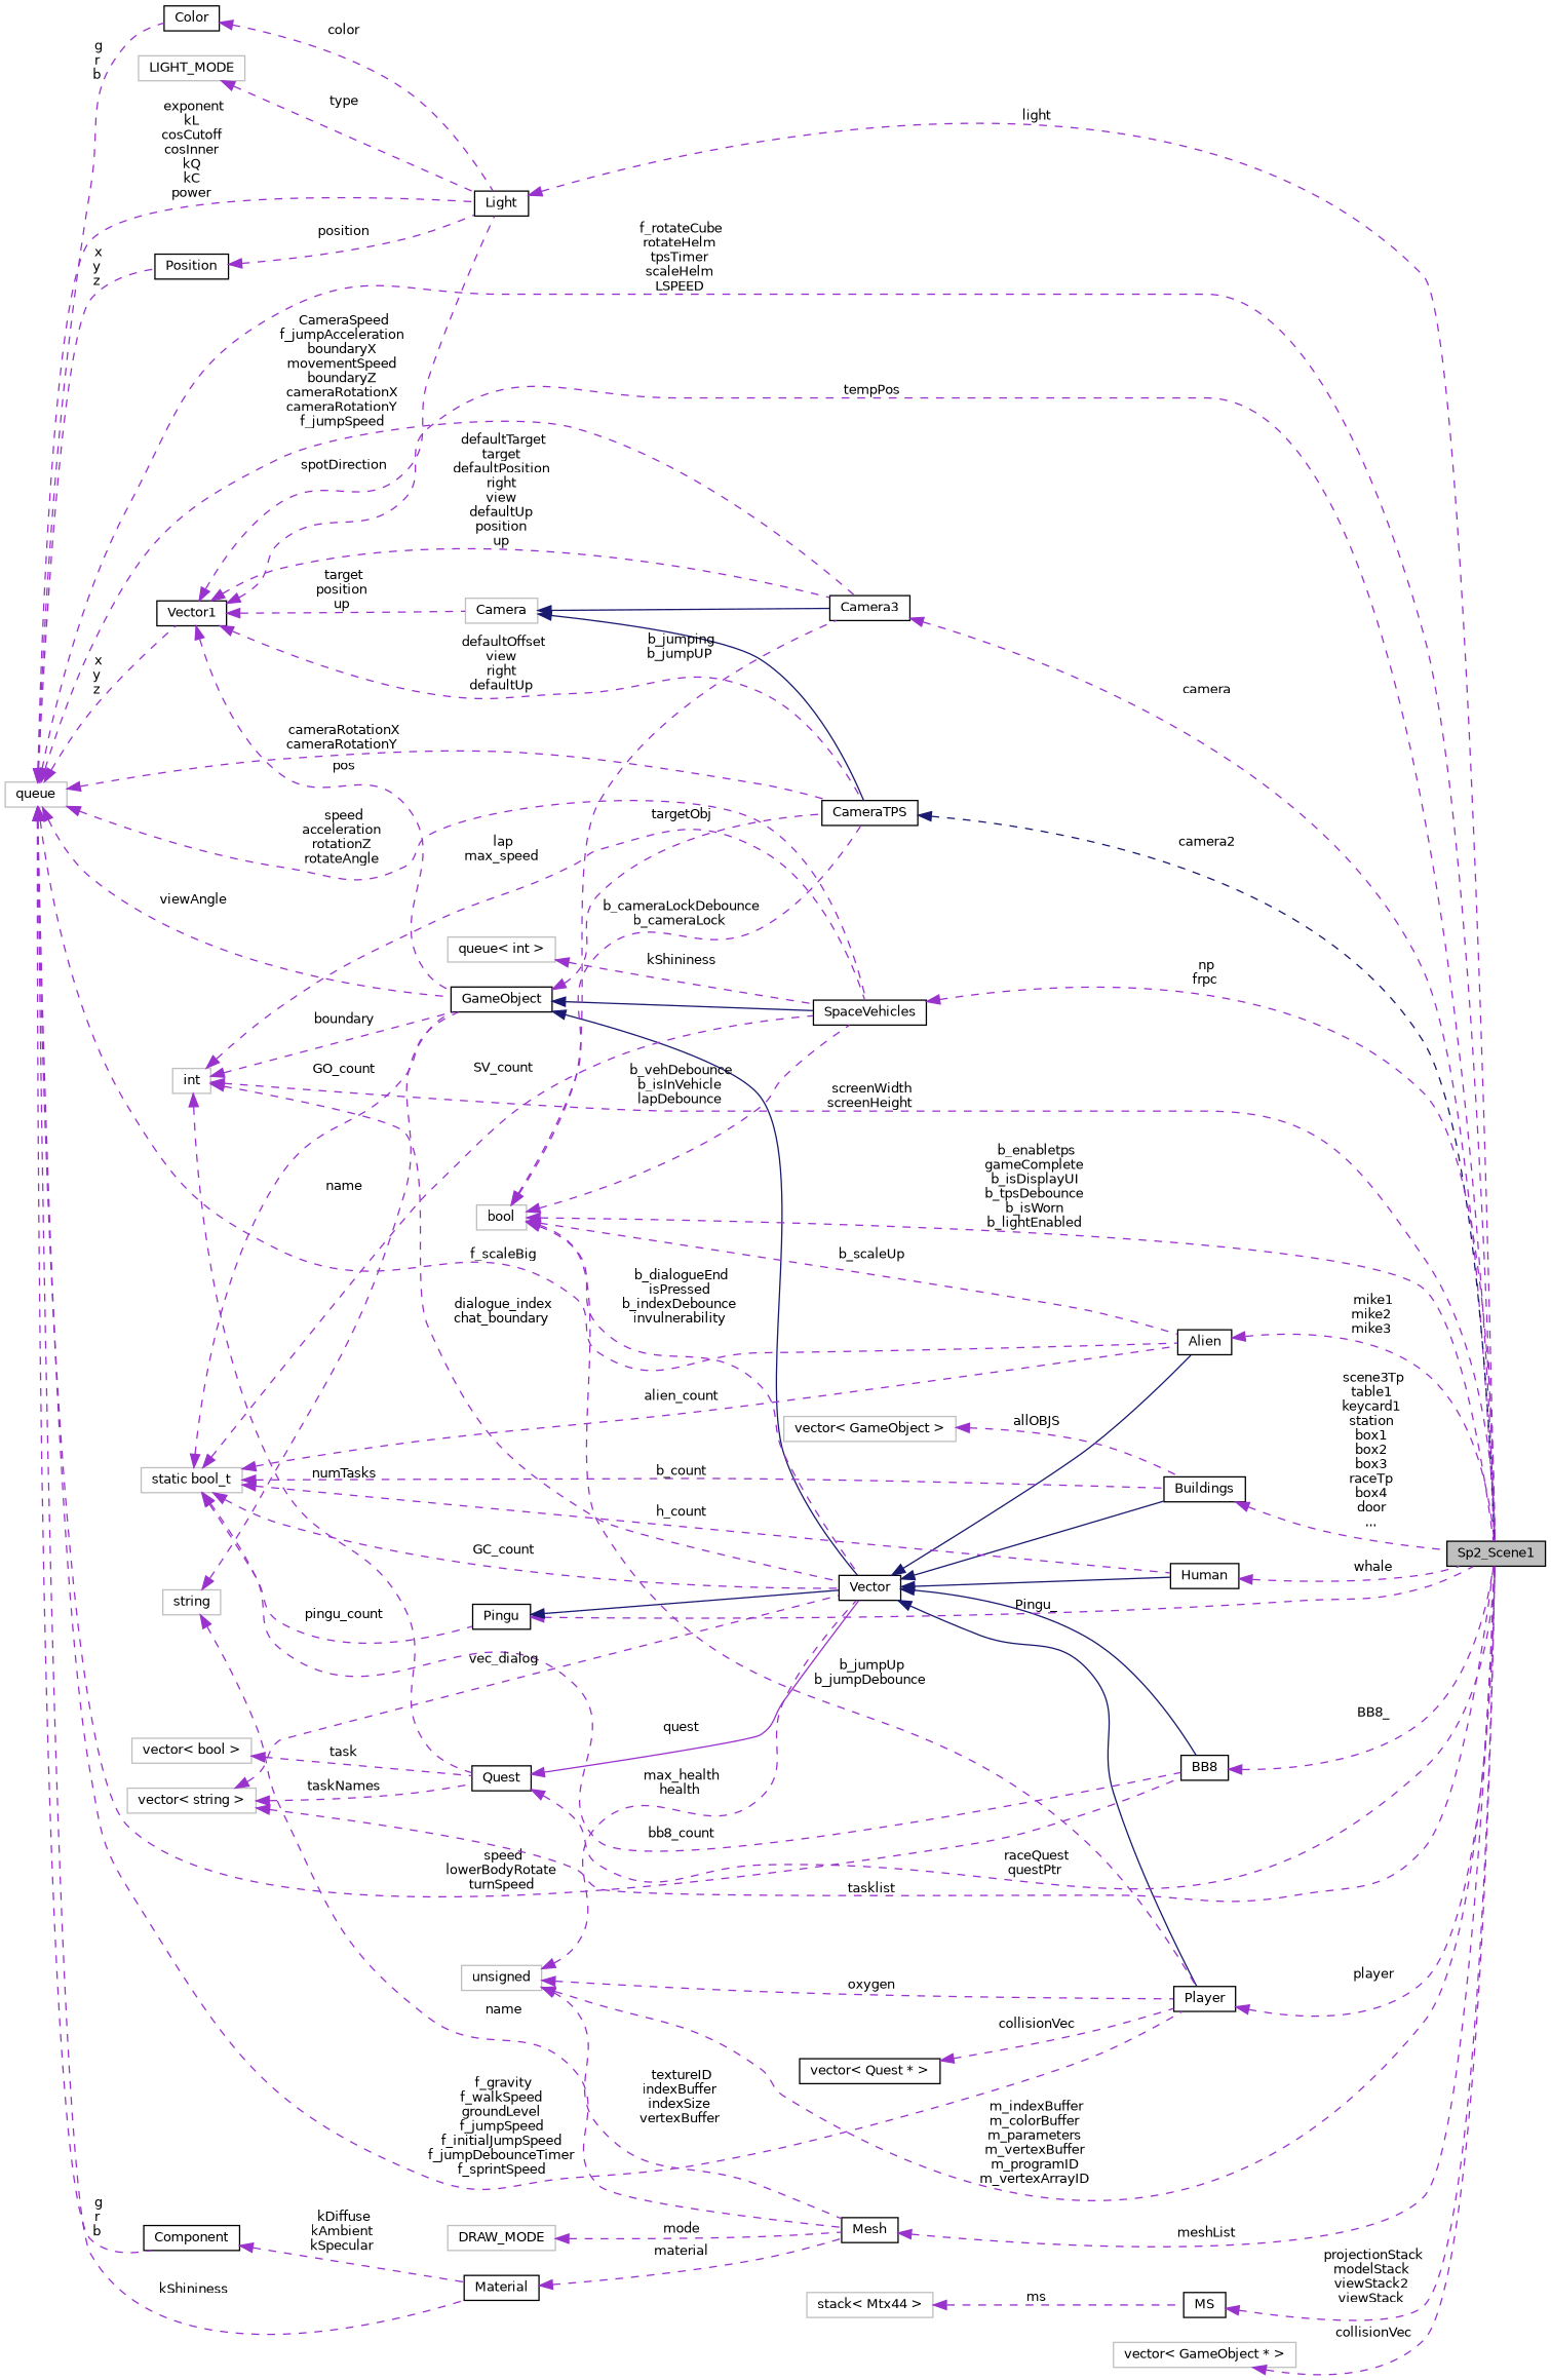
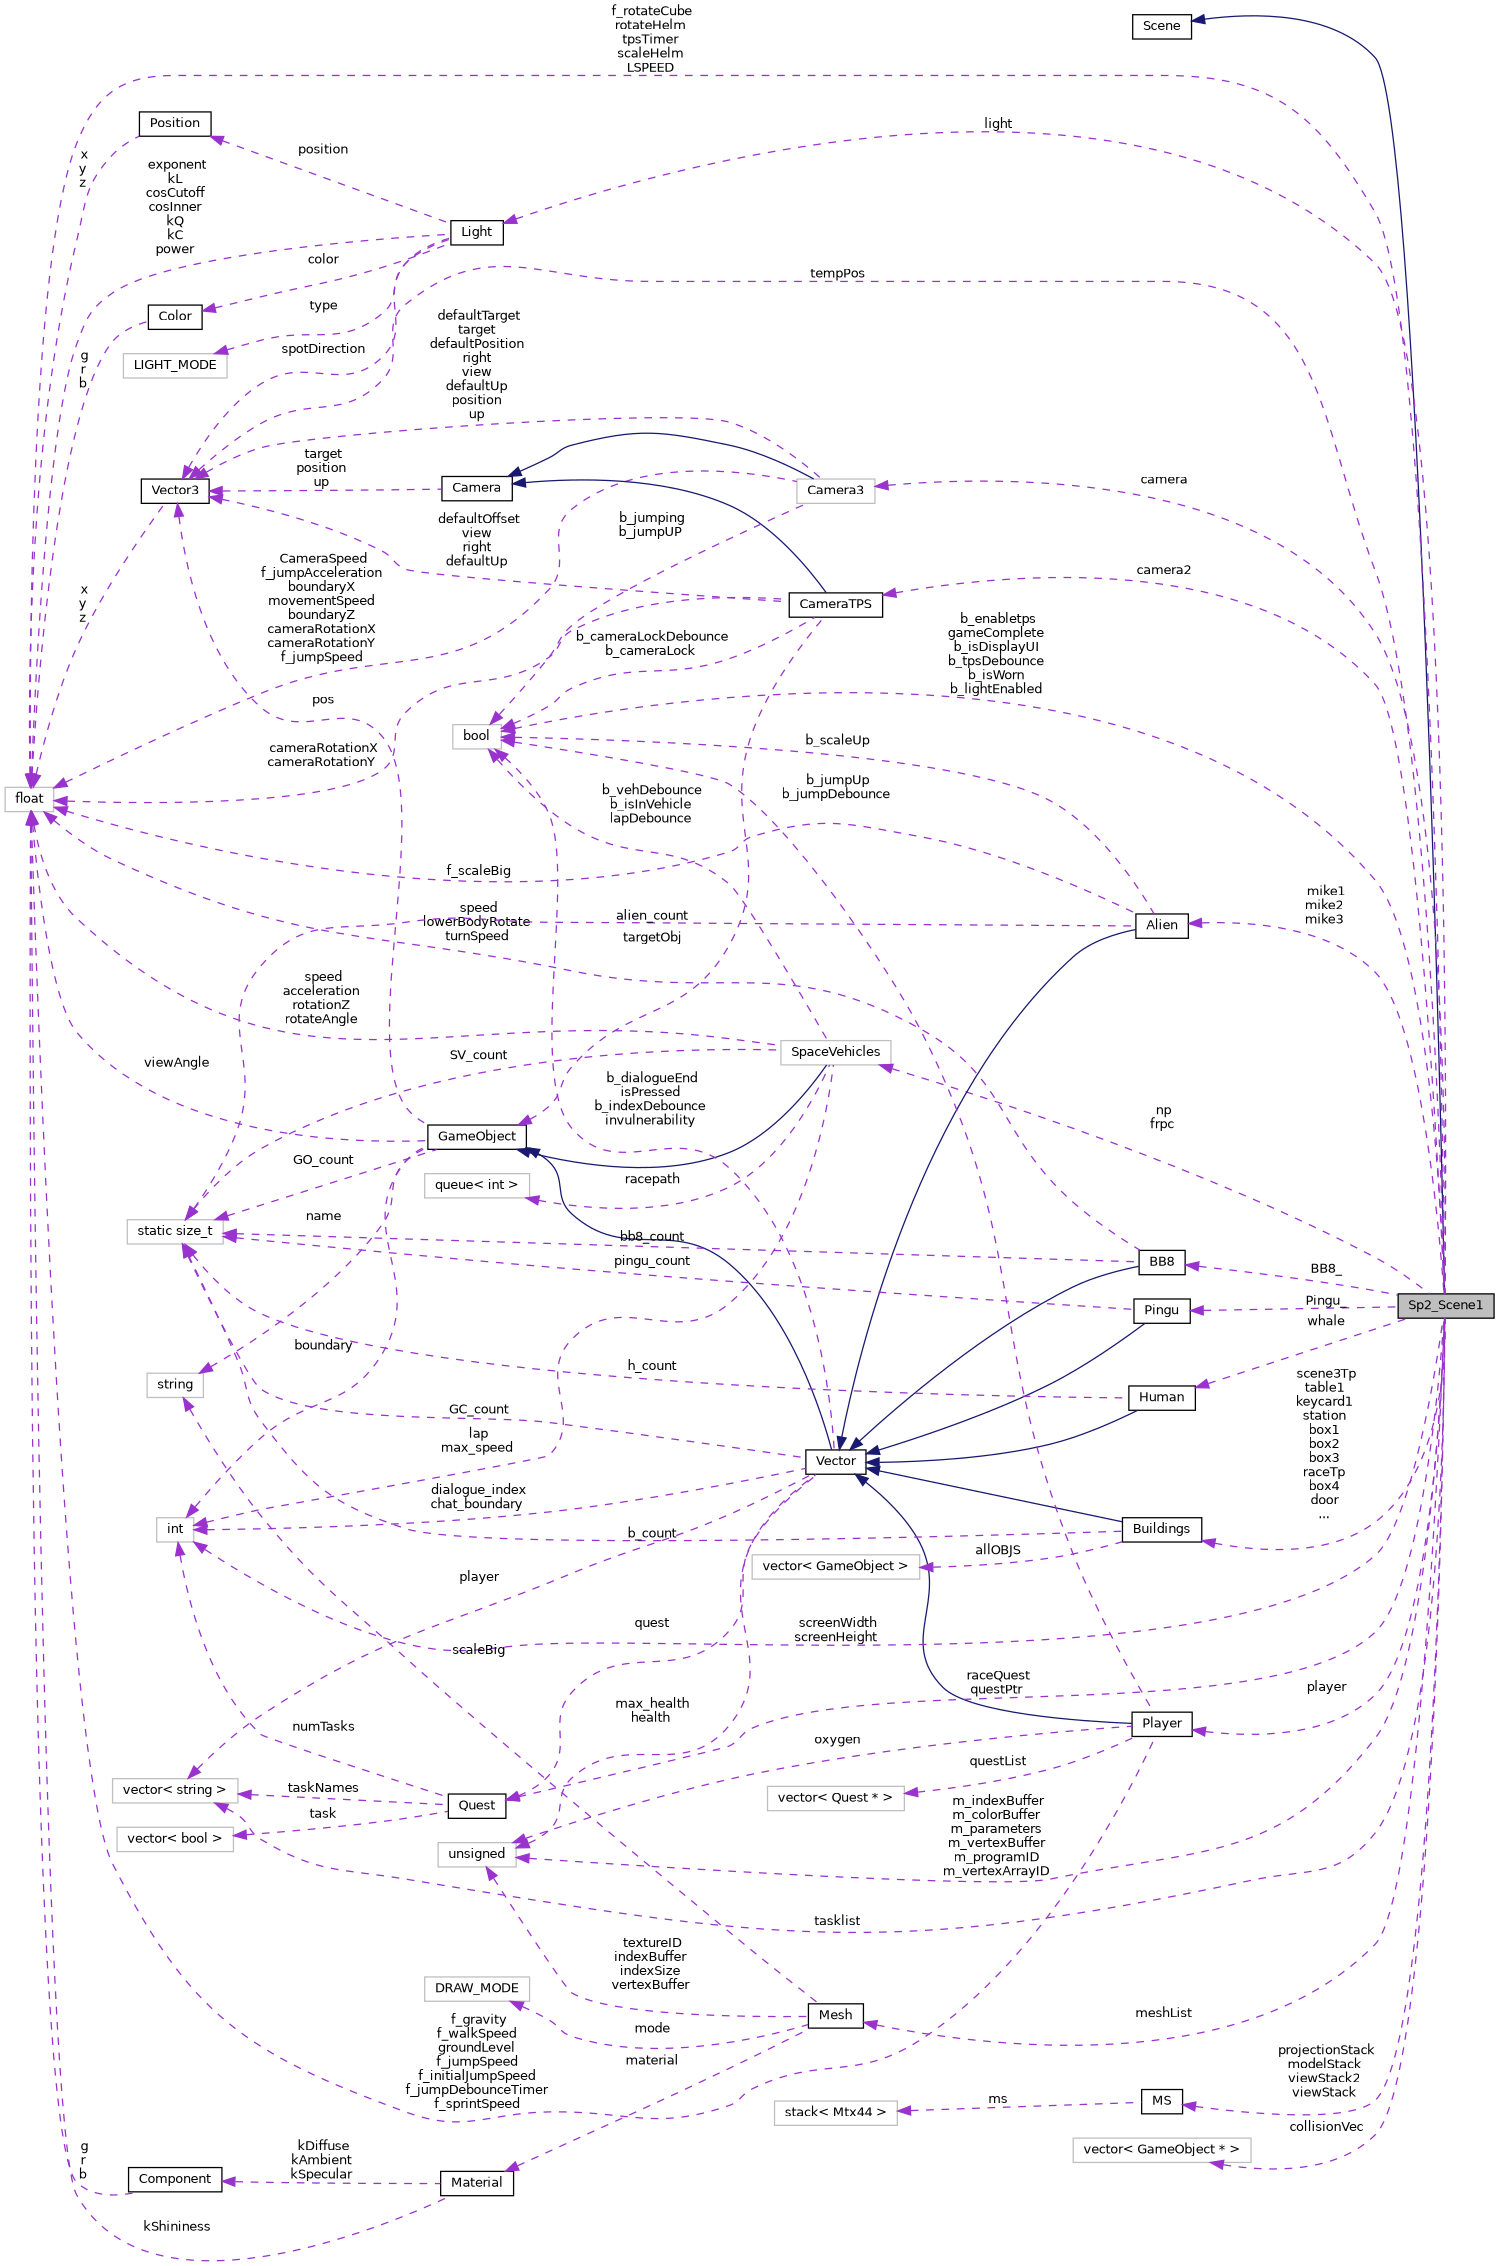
  digraph {
    rankdir=LR
    node [color=black fontname=Helvetica fontsize=10 shape=record]
    edge [color=darkorchid3 dir=back fontname=Helvetica fontsize=10 labelfontname=Helvetica labelfontsize=10 style=dashed]
    n1 [fillcolor=grey75 fontcolor=black height=0.2 label=Sp2_Scene1 style=filled width=0.4]
+   n2 [height=0.2 label=Scene width=0.4]
    n3 [height=0.2 label=Light width=0.4]
    n4 [color=grey75 height=0.2 label=LIGHT_MODE width=0.4]
-   n5 [color=grey75 height=0.2 label=queue width=0.4]
-   n6 [height=0.2 label=Vector1 width=0.4]
+   n5 [color=grey75 height=0.2 label=float width=0.4]
+   n6 [height=0.2 label=Vector3 width=0.4]
    n7 [height=0.2 label=Position width=0.4]
    n8 [height=0.2 label=Color width=0.4]
    n9 [height=0.2 label=Alien width=0.4]
    n10 [height=0.2 label=GameObject width=0.4]
-   n11 [height=0.2 label=Camera3 width=0.4]
+   n11 [color=grey75 height=0.2 label=Camera3 width=0.4]
    n12 [height=0.2 label=CameraTPS width=0.4]
    n13 [height=0.2 label=BB8 width=0.4]
-   n14 [height=0.2 label=SpaceVehicles width=0.4]
+   n14 [color=grey75 height=0.2 label=SpaceVehicles width=0.4]
    n15 [height=0.2 label=Material width=0.4]
    n16 [height=0.2 label=Component width=0.4]
    n17 [height=0.2 label=Player width=0.4]
-   n18 [color=grey75 height=0.2 label=Camera width=0.4]
+   n18 [height=0.2 label=Camera width=0.4]
    n19 [height=0.2 label=Vector width=0.4]
    n20 [height=0.2 label=Mesh width=0.4]
    n21 [height=0.2 label=Human width=0.4]
    n22 [height=0.2 label=Buildings width=0.4]
    n23 [height=0.2 label=Pingu width=0.4]
    n24 [color=grey75 height=0.2 label=int width=0.4]
    n25 [height=0.2 label=Quest width=0.4]
    n26 [color=grey75 height=0.2 label=string width=0.4]
-   n27 [color=grey75 height=0.2 label="static bool_t" width=0.4]
+   n27 [color=grey75 height=0.2 label="static size_t" width=0.4]
    n28 [color=grey75 height=0.2 label="vector\< string \>" width=0.4]
    n29 [color=grey75 height=0.2 label=bool width=0.4]
    n30 [color=grey75 height=0.2 label=unsigned width=0.4]
    n31 [color=grey75 height=0.2 label="vector\< bool \>" width=0.4]
    n32 [height=0.2 label=MS width=0.4]
    n33 [color=grey75 height=0.2 label="stack\< Mtx44 \>" width=0.4]
    n34 [color=grey75 height=0.2 label="queue\< int \>" width=0.4]
    n35 [color=grey75 height=0.2 label="vector\< GameObject * \>" width=0.4]
    n36 [color=grey75 height=0.2 label="vector\< GameObject \>" width=0.4]
    n37 [color=grey75 height=0.2 label=DRAW_MODE width=0.4]
-   n38 [height=0.2 label="vector\< Quest * \>" width=0.4]
+   n38 [color=grey75 height=0.2 label="vector\< Quest * \>" width=0.4]
+   n2 -> n1 [color=midnightblue style=solid]
    n3 -> n1 [label=" light"]
    n4 -> n3 [label=" type"]
    n5 -> n1 [label=" f_rotateCube\nrotateHelm\ntpsTimer\nscaleHelm\nLSPEED"]
    n5 -> n3 [label=" exponent\nkL\ncosCutoff\ncosInner\nkQ\nkC\npower"]
    n5 -> n6 [label=" x\ny\nz"]
    n5 -> n7 [label=" x\ny\nz"]
    n5 -> n8 [label=" g\nr\nb"]
    n5 -> n9 [label=" f_scaleBig"]
    n5 -> n10 [label=" viewAngle"]
    n5 -> n11 [label=" CameraSpeed\nf_jumpAcceleration\nboundaryX\nmovementSpeed\nboundaryZ\ncameraRotationX\ncameraRotationY\nf_jumpSpeed"]
    n5 -> n12 [label=" cameraRotationX\ncameraRotationY"]
    n5 -> n13 [label=" speed\nlowerBodyRotate\nturnSpeed"]
    n5 -> n14 [label=" speed\nacceleration\nrotationZ\nrotateAngle"]
    n5 -> n15 [label=" kShininess"]
    n5 -> n16 [label=" g\nr\nb"]
    n5 -> n17 [label=" f_gravity\nf_walkSpeed\ngroundLevel\nf_jumpSpeed\nf_initialJumpSpeed\nf_jumpDebounceTimer\nf_sprintSpeed"]
    n6 -> n1 [label=" tempPos"]
    n6 -> n3 [label=" spotDirection"]
    n6 -> n10 [label=" pos"]
    n6 -> n11 [label=" defaultTarget\ntarget\ndefaultPosition\nright\nview\ndefaultUp\nposition\nup"]
    n6 -> n12 [label=" defaultOffset\nview\nright\ndefaultUp"]
    n6 -> n18 [label=" target\nposition\nup"]
    n7 -> n3 [label=" position"]
    n8 -> n3 [label=" color"]
    n9 -> n1 [label=" mike1\nmike2\nmike3"]
    n10 -> n12 [label=" targetObj"]
    n10 -> n14 [color=midnightblue style=solid]
    n10 -> n19 [color=midnightblue style=solid]
    n11 -> n1 [label=" camera"]
-   n12 -> n1 [color=midnightblue label=" camera2"]
+   n12 -> n1 [label=" camera2"]
    n13 -> n1 [label=" BB8_"]
    n14 -> n1 [label=" np\nfrpc"]
    n15 -> n20 [label=" material"]
    n16 -> n15 [label=" kDiffuse\nkAmbient\nkSpecular"]
    n17 -> n1 [label=" player"]
    n18 -> n11 [color=midnightblue style=solid]
    n18 -> n12 [color=midnightblue style=solid]
    n19 -> n9 [color=midnightblue style=solid]
    n19 -> n13 [color=midnightblue style=solid]
    n19 -> n17 [color=midnightblue style=solid]
    n19 -> n21 [color=midnightblue style=solid]
    n19 -> n22 [color=midnightblue style=solid]
-   n23 -> n19 [color=midnightblue style=solid]
+   n19 -> n23 [color=midnightblue style=solid]
    n20 -> n1 [label=" meshList"]
    n21 -> n1 [label=" whale"]
    n22 -> n1 [label=" scene3Tp\ntable1\nkeycard1\nstation\nbox1\nbox2\nbox3\nraceTp\nbox4\ndoor\n..."]
    n23 -> n1 [label=" Pingu_"]
    n24 -> n1 [label=" screenWidth\nscreenHeight"]
    n24 -> n10 [label=" boundary"]
    n24 -> n14 [label=" lap\nmax_speed"]
    n24 -> n19 [label=" dialogue_index\nchat_boundary"]
    n24 -> n25 [label=" numTasks"]
    n25 -> n1 [label=" raceQuest\nquestPtr"]
-   n25 -> n19 [label=" quest" style=solid]
+   n25 -> n19 [label=" quest"]
    n26 -> n10 [label=" name"]
-   n26 -> n20 [label=" name"]
+   n26 -> n20 [label=" scaleBig"]
    n27 -> n9 [label=" alien_count"]
    n27 -> n10 [label=" GO_count"]
    n27 -> n13 [label=" bb8_count"]
    n27 -> n14 [label=" SV_count"]
    n27 -> n19 [label=" GC_count"]
    n27 -> n21 [label=" h_count"]
    n27 -> n22 [label=" b_count"]
    n27 -> n23 [label=" pingu_count"]
    n28 -> n1 [label=" tasklist"]
-   n28 -> n19 [label=" vec_dialog"]
+   n28 -> n19 [label=" player"]
    n28 -> n25 [label=" taskNames"]
    n29 -> n1 [label=" b_enabletps\ngameComplete\nb_isDisplayUI\nb_tpsDebounce\nb_isWorn\nb_lightEnabled"]
    n29 -> n9 [label=" b_scaleUp"]
    n29 -> n11 [label=" b_jumping\nb_jumpUP"]
    n29 -> n12 [label=" b_cameraLockDebounce\nb_cameraLock"]
    n29 -> n14 [label=" b_vehDebounce\nb_isInVehicle\nlapDebounce"]
    n29 -> n17 [label=" b_jumpUp\nb_jumpDebounce"]
    n29 -> n19 [label=" b_dialogueEnd\nisPressed\nb_indexDebounce\ninvulnerability"]
    n30 -> n1 [label=" m_indexBuffer\nm_colorBuffer\nm_parameters\nm_vertexBuffer\nm_programID\nm_vertexArrayID"]
    n30 -> n17 [label=" oxygen"]
    n30 -> n19 [label=" max_health\nhealth"]
    n30 -> n20 [label=" textureID\nindexBuffer\nindexSize\nvertexBuffer"]
    n31 -> n25 [label=" task"]
    n32 -> n1 [label=" projectionStack\nmodelStack\nviewStack2\nviewStack"]
    n33 -> n32 [label=" ms"]
-   n34 -> n14 [label=" kShininess"]
+   n34 -> n14 [label=" racepath"]
    n35 -> n1 [label=" collisionVec"]
    n36 -> n22 [label=" allOBJS"]
    n37 -> n20 [label=" mode"]
-   n38 -> n17 [label=" collisionVec"]
+   n38 -> n17 [label=" questList"]
  }
